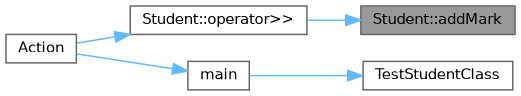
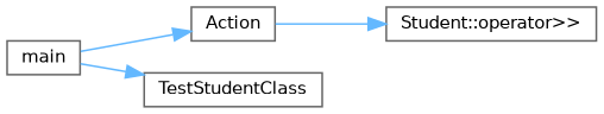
  digraph {
    rankdir=RL
    node [color=grey40 fillcolor=white fontname=Helvetica fontsize=10 shape=box style=filled]
    edge [color=steelblue1 dir=back fontname=Helvetica fontsize=10 labelfontname=Helvetica labelfontsize=10 style=solid]
-   n1 [color=gray40 fillcolor=grey60 fontcolor=black height=0.2 label="Student::addMark" width=0.4]
    n2 [height=0.2 label="Student::operator\>\>" width=0.4]
    n3 [height=0.2 label=Action width=0.4]
    n4 [height=0.2 label=main width=0.4]
    n5 [height=0.2 label=TestStudentClass width=0.4]
-   n1 -> n2
    n2 -> n3
-   n4 -> n3
+   n3 -> n4
    n5 -> n4
  }
